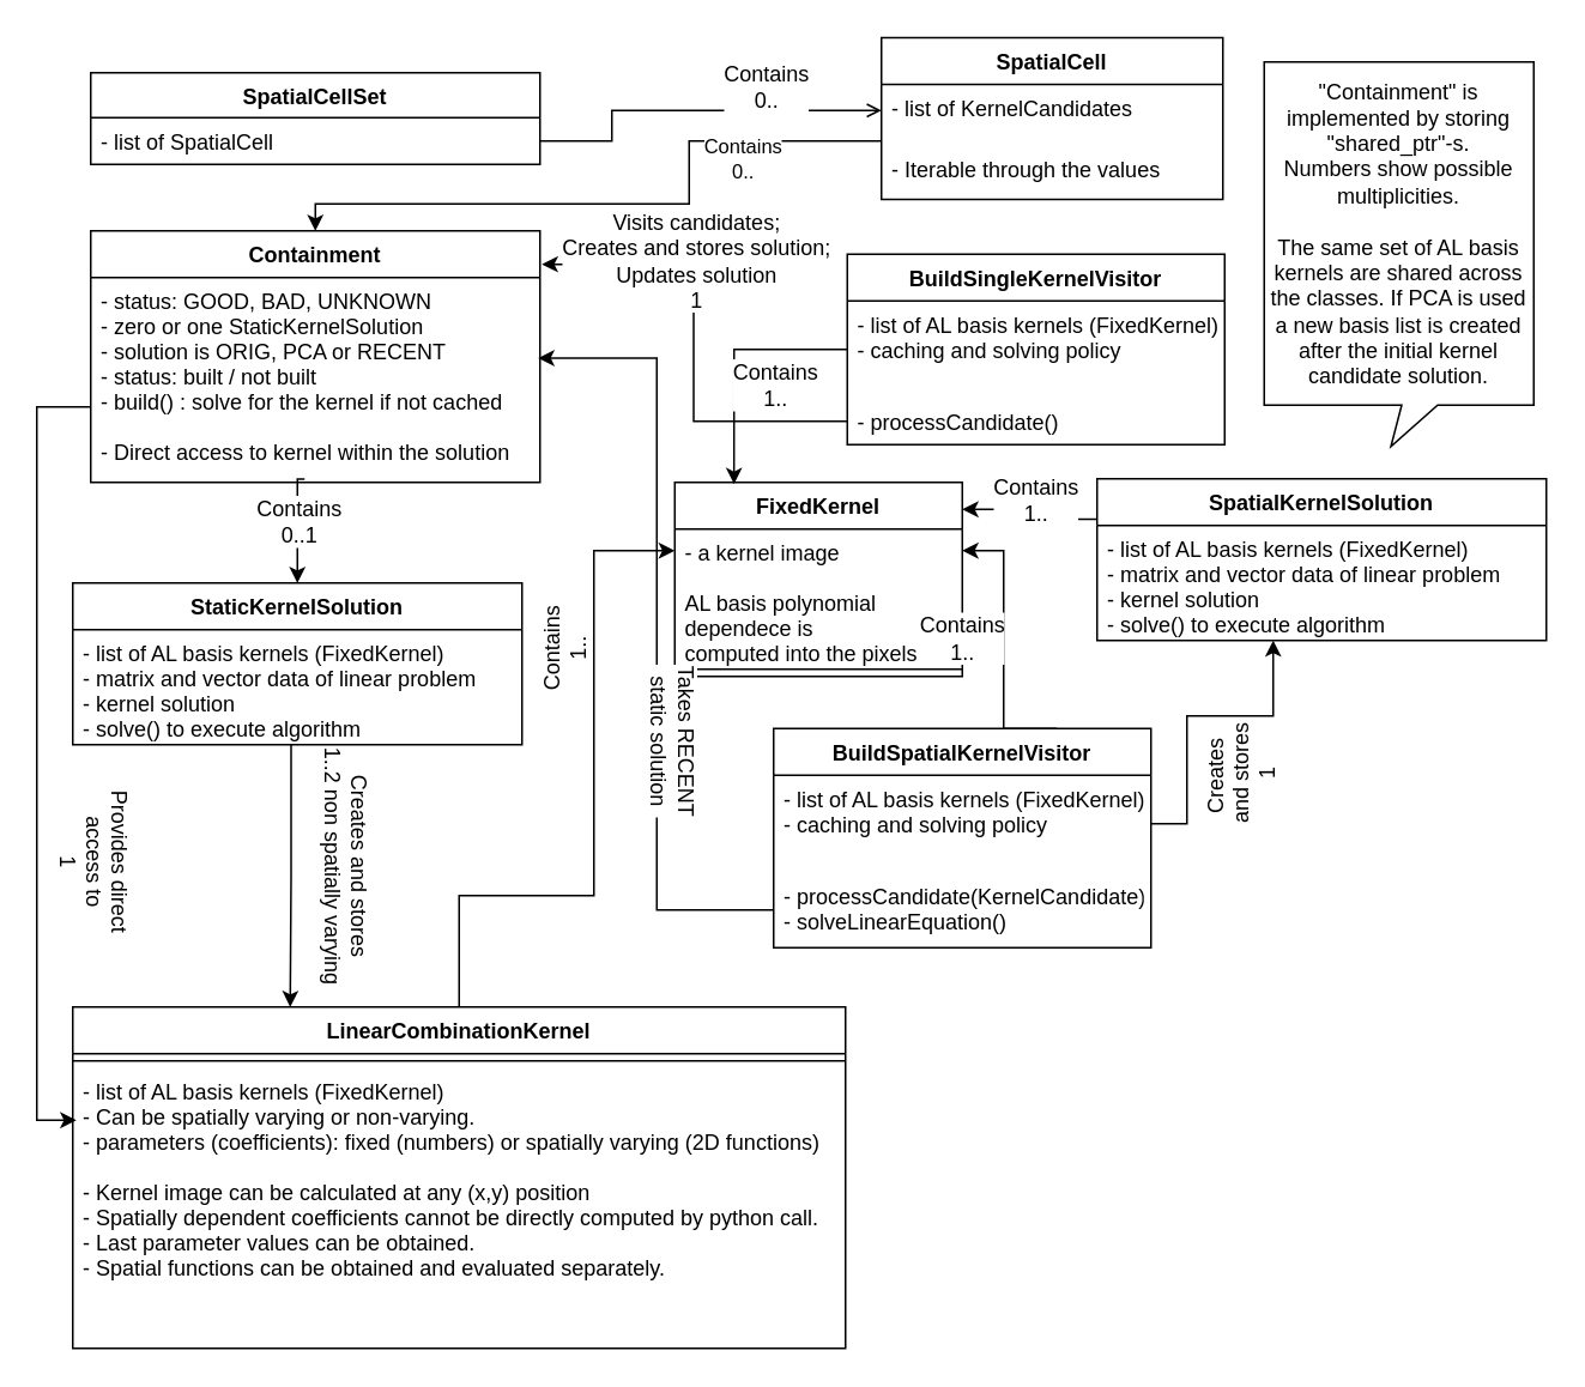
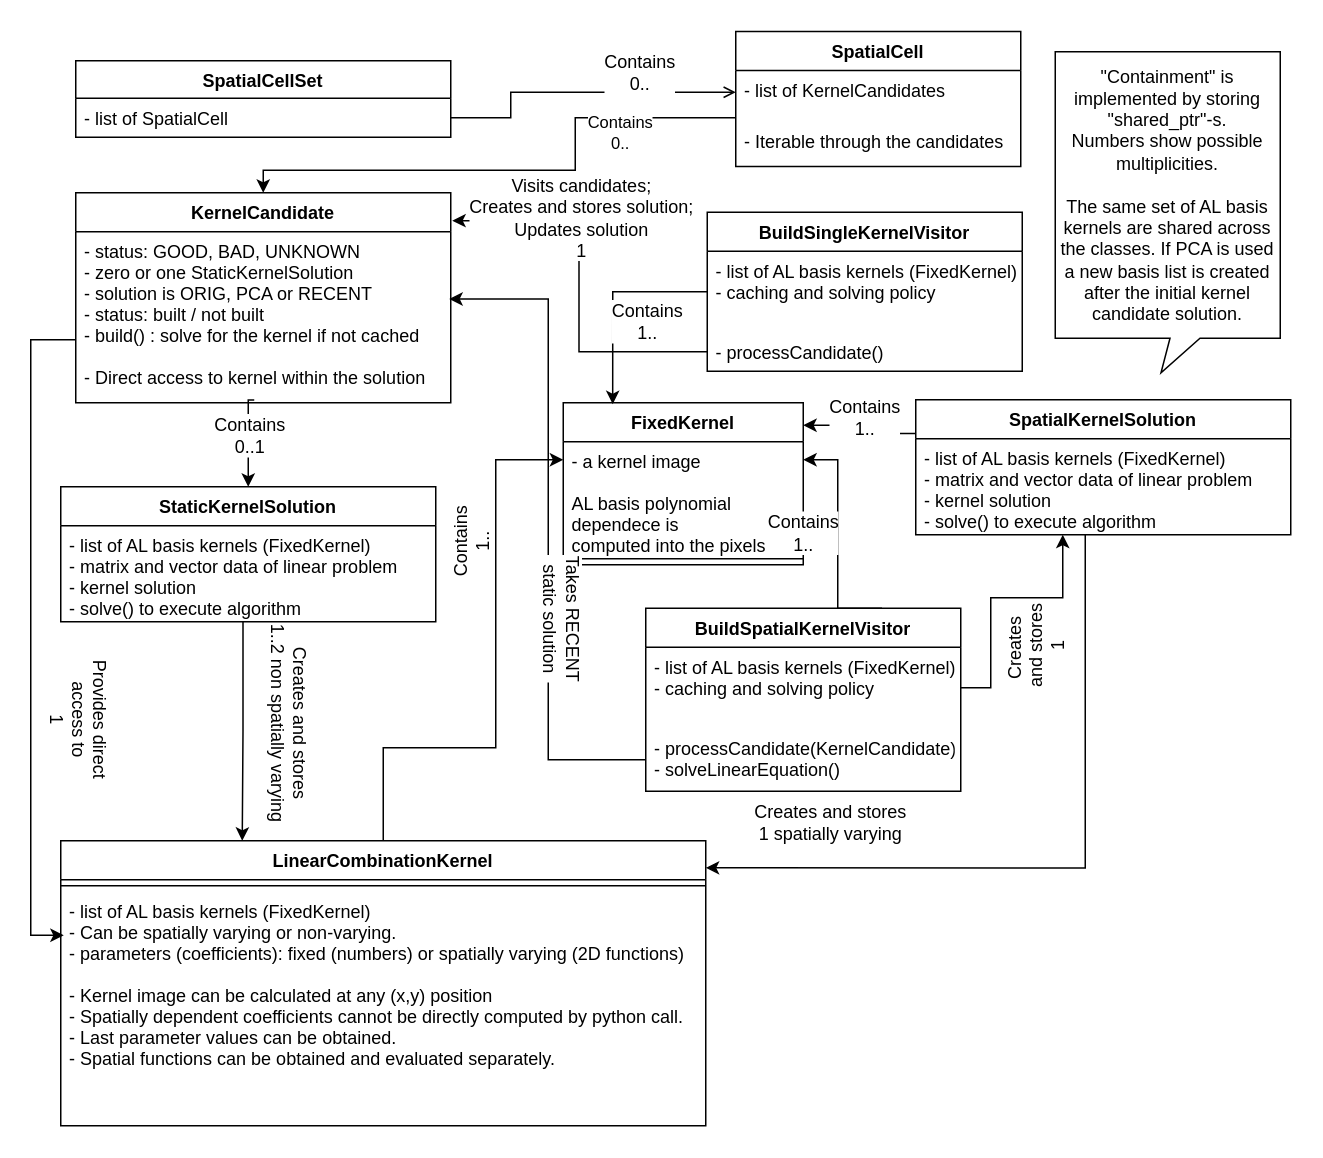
  <mxCell id="0" />
  <mxCell id="1" parent="0" />
  <mxCell id="2" value="SpatialCellSet" style="swimlane;fontStyle=1;align=center;verticalAlign=top;childLayout=stackLayout;horizontal=1;startSize=25;horizontalStack=0;resizeParent=1;resizeParentMax=0;resizeLast=0;collapsible=1;marginBottom=0;" parent="1" vertex="1"><mxGeometry x="50" y="40" width="250" height="51" as="geometry" /></mxCell>
  <mxCell id="3" value="- list of SpatialCell" style="text;strokeColor=none;fillColor=none;align=left;verticalAlign=top;spacingLeft=4;spacingRight=4;overflow=hidden;rotatable=0;points=[[0,0.5],[1,0.5]];portConstraint=eastwest;" parent="2" vertex="1"><mxGeometry y="25" width="250" height="26" as="geometry" /></mxCell>
- <mxCell id="4" value="Containment" style="swimlane;fontStyle=1;align=center;verticalAlign=top;childLayout=stackLayout;horizontal=1;startSize=26;horizontalStack=0;resizeParent=1;resizeParentMax=0;resizeLast=0;collapsible=1;marginBottom=0;" parent="1" vertex="1"><mxGeometry x="50" y="128" width="250" height="140" as="geometry" /></mxCell>
+ <mxCell id="4" value="KernelCandidate" style="swimlane;fontStyle=1;align=center;verticalAlign=top;childLayout=stackLayout;horizontal=1;startSize=26;horizontalStack=0;resizeParent=1;resizeParentMax=0;resizeLast=0;collapsible=1;marginBottom=0;" parent="1" vertex="1"><mxGeometry x="50" y="128" width="250" height="140" as="geometry" /></mxCell>
  <mxCell id="5" value="- status: GOOD, BAD, UNKNOWN&#10;- zero or one StaticKernelSolution&#10;- solution is ORIG, PCA or RECENT&#10;- status: built / not built&#10;- build() : solve for the kernel if not cached&#10;&#10;- Direct access to kernel within the solution&#10;&#10;" style="text;strokeColor=none;fillColor=none;align=left;verticalAlign=top;spacingLeft=4;spacingRight=4;overflow=hidden;rotatable=0;points=[[0,0.5],[1,0.5]];portConstraint=eastwest;" parent="4" vertex="1"><mxGeometry y="26" width="250" height="114" as="geometry" /></mxCell>
  <mxCell id="6" value="LinearCombinationKernel" style="swimlane;fontStyle=1;align=center;verticalAlign=top;childLayout=stackLayout;horizontal=1;startSize=26;horizontalStack=0;resizeParent=1;resizeParentMax=0;resizeLast=0;collapsible=1;marginBottom=0;" parent="1" vertex="1"><mxGeometry x="40" y="560" width="430" height="190" as="geometry" /></mxCell>
  <mxCell id="7" value="" style="line;strokeWidth=1;fillColor=none;align=left;verticalAlign=middle;spacingTop=-1;spacingLeft=3;spacingRight=3;rotatable=0;labelPosition=right;points=[];portConstraint=eastwest;" parent="6" vertex="1"><mxGeometry y="26" width="430" height="8" as="geometry" /></mxCell>
  <mxCell id="8" value="- list of AL basis kernels (FixedKernel)&#10;- Can be spatially varying or non-varying. &#10;- parameters (coefficients): fixed (numbers) or spatially varying (2D functions)&#10;&#10;- Kernel image can be calculated at any (x,y) position&#10;- Spatially dependent coefficients cannot be directly computed by python call.&#10;- Last parameter values can be obtained.&#10;- Spatial functions can be obtained and evaluated separately.&#10;&#10;" style="text;strokeColor=none;fillColor=none;align=left;verticalAlign=top;spacingLeft=4;spacingRight=4;overflow=hidden;rotatable=0;points=[[0,0.5],[1,0.5]];portConstraint=eastwest;" parent="6" vertex="1"><mxGeometry y="34" width="430" height="156" as="geometry" /></mxCell>
  <mxCell id="9" value="BuildSingleKernelVisitor" style="swimlane;fontStyle=1;align=center;verticalAlign=top;childLayout=stackLayout;horizontal=1;startSize=26;horizontalStack=0;resizeParent=1;resizeParentMax=0;resizeLast=0;collapsible=1;marginBottom=0;" parent="1" vertex="1"><mxGeometry x="471" y="141" width="210" height="106" as="geometry" /></mxCell>
  <mxCell id="10" value="- list of AL basis kernels (FixedKernel)&#10;- caching and solving policy&#10;" style="text;strokeColor=none;fillColor=none;align=left;verticalAlign=top;spacingLeft=4;spacingRight=4;overflow=hidden;rotatable=0;points=[[0,0.5],[1,0.5]];portConstraint=eastwest;" parent="9" vertex="1"><mxGeometry y="26" width="210" height="54" as="geometry" /></mxCell>
  <mxCell id="11" value="- processCandidate()" style="text;strokeColor=none;fillColor=none;align=left;verticalAlign=top;spacingLeft=4;spacingRight=4;overflow=hidden;rotatable=0;points=[[0,0.5],[1,0.5]];portConstraint=eastwest;" parent="9" vertex="1"><mxGeometry y="80" width="210" height="26" as="geometry" /></mxCell>
  <mxCell id="12" value="SpatialCell" style="swimlane;fontStyle=1;align=center;verticalAlign=top;childLayout=stackLayout;horizontal=1;startSize=26;horizontalStack=0;resizeParent=1;resizeParentMax=0;resizeLast=0;collapsible=1;marginBottom=0;" parent="1" vertex="1"><mxGeometry x="490" y="20.5" width="190" height="90" as="geometry"><mxRectangle x="430" y="37" width="125" height="26" as="alternateBounds" /></mxGeometry></mxCell>
  <mxCell id="13" value="- list of KernelCandidates&#10;" style="text;strokeColor=none;fillColor=none;align=left;verticalAlign=top;spacingLeft=4;spacingRight=4;overflow=hidden;rotatable=0;points=[[0,0.5],[1,0.5]];portConstraint=eastwest;" parent="12" vertex="1"><mxGeometry y="26" width="190" height="34" as="geometry" /></mxCell>
- <mxCell id="14" value="- Iterable through the values&#10;" style="text;strokeColor=none;fillColor=none;align=left;verticalAlign=top;spacingLeft=4;spacingRight=4;overflow=hidden;rotatable=0;points=[[0,0.5],[1,0.5]];portConstraint=eastwest;" parent="12" vertex="1"><mxGeometry y="60" width="190" height="30" as="geometry" /></mxCell>
+ <mxCell id="14" value="- Iterable through the candidates&#10;" style="text;strokeColor=none;fillColor=none;align=left;verticalAlign=top;spacingLeft=4;spacingRight=4;overflow=hidden;rotatable=0;points=[[0,0.5],[1,0.5]];portConstraint=eastwest;" parent="12" vertex="1"><mxGeometry y="60" width="190" height="30" as="geometry" /></mxCell>
  <mxCell id="15" value="StaticKernelSolution" style="swimlane;fontStyle=1;align=center;verticalAlign=top;childLayout=stackLayout;horizontal=1;startSize=26;horizontalStack=0;resizeParent=1;resizeParentMax=0;resizeLast=0;collapsible=1;marginBottom=0;" parent="1" vertex="1"><mxGeometry x="40" y="324" width="250" height="90" as="geometry" /></mxCell>
  <mxCell id="16" value="- list of AL basis kernels (FixedKernel)&#10;- matrix and vector data of linear problem&#10;- kernel solution&#10;- solve() to execute algorithm&#10;" style="text;strokeColor=none;fillColor=none;align=left;verticalAlign=top;spacingLeft=4;spacingRight=4;overflow=hidden;rotatable=0;points=[[0,0.5],[1,0.5]];portConstraint=eastwest;" parent="15" vertex="1"><mxGeometry y="26" width="250" height="64" as="geometry" /></mxCell>
  <mxCell id="17" value="FixedKernel" style="swimlane;fontStyle=1;align=center;verticalAlign=top;childLayout=stackLayout;horizontal=1;startSize=26;horizontalStack=0;resizeParent=1;resizeParentMax=0;resizeLast=0;collapsible=1;marginBottom=0;" parent="1" vertex="1"><mxGeometry x="375" y="268" width="160" height="108" as="geometry" /></mxCell>
  <mxCell id="18" value="- a kernel image&#10;&#10;AL basis polynomial &#10;dependece is&#10;computed into the pixels" style="text;strokeColor=none;fillColor=none;align=left;verticalAlign=top;spacingLeft=4;spacingRight=4;overflow=hidden;rotatable=0;points=[[0,0.5],[1,0.5]];portConstraint=eastwest;" parent="17" vertex="1"><mxGeometry y="26" width="160" height="74" as="geometry" /></mxCell>
  <mxCell id="19" value="" style="line;strokeWidth=1;fillColor=none;align=left;verticalAlign=middle;spacingTop=-1;spacingLeft=3;spacingRight=3;rotatable=0;labelPosition=right;points=[];portConstraint=eastwest;" parent="17" vertex="1"><mxGeometry y="100" width="160" height="8" as="geometry" /></mxCell>
  <mxCell id="20" style="edgeStyle=orthogonalEdgeStyle;rounded=0;orthogonalLoop=1;jettySize=auto;html=1;exitX=1;exitY=0.5;exitDx=0;exitDy=0;endArrow=open;" parent="1" source="3" target="13" edge="1"><mxGeometry relative="1" as="geometry"><Array as="points"><mxPoint x="340" y="78" /><mxPoint x="340" y="61" /></Array><mxPoint x="473" y="61" as="targetPoint" /></mxGeometry></mxCell>
  <mxCell id="21" value="Contains&lt;br&gt;0..&lt;br&gt;" style="text;html=1;resizable=0;points=[];align=center;verticalAlign=middle;labelBackgroundColor=#ffffff;" parent="20" vertex="1" connectable="0"><mxGeometry x="0.386" y="1" relative="1" as="geometry"><mxPoint x="-1" y="-13" as="offset" /></mxGeometry></mxCell>
  <mxCell id="22" style="edgeStyle=orthogonalEdgeStyle;rounded=0;orthogonalLoop=1;jettySize=auto;html=1;exitX=0;exitY=0.5;exitDx=0;exitDy=0;entryX=1.004;entryY=0.133;entryDx=0;entryDy=0;entryPerimeter=0;" parent="1" source="11" target="4" edge="1"><mxGeometry relative="1" as="geometry" /></mxCell>
  <mxCell id="23" value="Visits candidates;&lt;br&gt;Creates and stores solution;&lt;br&gt;Updates solution&lt;br&gt;1&lt;br&gt;" style="text;html=1;resizable=0;points=[];align=center;verticalAlign=middle;labelBackgroundColor=#ffffff;rotation=0;" parent="22" vertex="1" connectable="0"><mxGeometry x="0.345" y="-2" relative="1" as="geometry"><mxPoint x="1" as="offset" /></mxGeometry></mxCell>
  <mxCell id="24" style="edgeStyle=orthogonalEdgeStyle;rounded=0;orthogonalLoop=1;jettySize=auto;html=1;entryX=0.5;entryY=0;entryDx=0;entryDy=0;exitX=0.476;exitY=0.984;exitDx=0;exitDy=0;exitPerimeter=0;" parent="1" source="5" target="15" edge="1"><mxGeometry relative="1" as="geometry"><Array as="points"><mxPoint x="165" y="266" /></Array></mxGeometry></mxCell>
  <mxCell id="25" value="Contains&lt;br&gt;0..1&lt;br&gt;" style="text;html=1;resizable=0;points=[];align=center;verticalAlign=middle;labelBackgroundColor=#ffffff;" parent="24" vertex="1" connectable="0"><mxGeometry x="0.675" y="2" relative="1" as="geometry"><mxPoint x="-2" y="-25" as="offset" /></mxGeometry></mxCell>
  <mxCell id="26" value="Contains&lt;br&gt;0..&lt;br&gt;" style="edgeStyle=orthogonalEdgeStyle;rounded=0;orthogonalLoop=1;jettySize=auto;html=1;entryX=0.5;entryY=0;entryDx=0;entryDy=0;" parent="1" source="12" target="4" edge="1"><mxGeometry x="-0.578" y="10" relative="1" as="geometry"><mxPoint x="423" y="78" as="sourcePoint" /><Array as="points"><mxPoint x="383" y="78" /><mxPoint x="383" y="113" /><mxPoint x="175" y="113" /></Array><mxPoint as="offset" /></mxGeometry></mxCell>
  <mxCell id="27" value="BuildSpatialKernelVisitor" style="swimlane;fontStyle=1;align=center;verticalAlign=top;childLayout=stackLayout;horizontal=1;startSize=26;horizontalStack=0;resizeParent=1;resizeParentMax=0;resizeLast=0;collapsible=1;marginBottom=0;" parent="1" vertex="1"><mxGeometry x="430" y="405" width="210" height="122" as="geometry" /></mxCell>
  <mxCell id="28" value="- list of AL basis kernels (FixedKernel)&#10;- caching and solving policy&#10;" style="text;strokeColor=none;fillColor=none;align=left;verticalAlign=top;spacingLeft=4;spacingRight=4;overflow=hidden;rotatable=0;points=[[0,0.5],[1,0.5]];portConstraint=eastwest;" parent="27" vertex="1"><mxGeometry y="26" width="210" height="54" as="geometry" /></mxCell>
  <mxCell id="29" value="- processCandidate(KernelCandidate)&#10;- solveLinearEquation()&#10;" style="text;strokeColor=none;fillColor=none;align=left;verticalAlign=top;spacingLeft=4;spacingRight=4;overflow=hidden;rotatable=0;points=[[0,0.5],[1,0.5]];portConstraint=eastwest;" parent="27" vertex="1"><mxGeometry y="80" width="210" height="42" as="geometry" /></mxCell>
+ <mxCell id="30" value="Creates and stores&lt;br&gt;1 spatially varying&lt;br style=&quot;font-size: 12px&quot;&gt;" style="edgeStyle=orthogonalEdgeStyle;rounded=0;orthogonalLoop=1;jettySize=auto;html=1;entryX=1;entryY=0.095;entryDx=0;entryDy=0;fontSize=12;entryPerimeter=0;" parent="1" source="33" target="6" edge="1"><mxGeometry x="0.65" y="-30" relative="1" as="geometry"><mxPoint as="offset" /><Array as="points"><mxPoint x="723" y="578" /></Array></mxGeometry></mxCell>
  <mxCell id="31" style="edgeStyle=orthogonalEdgeStyle;rounded=0;orthogonalLoop=1;jettySize=auto;html=1;exitX=0;exitY=0.25;exitDx=0;exitDy=0;fontSize=12;" parent="1" source="33" edge="1"><mxGeometry relative="1" as="geometry"><Array as="points"><mxPoint x="558" y="289" /><mxPoint x="558" y="283" /></Array><mxPoint x="535" y="283" as="targetPoint" /></mxGeometry></mxCell>
  <mxCell id="32" value="Contains&lt;br&gt;1..&lt;br&gt;" style="text;html=1;resizable=0;points=[];align=center;verticalAlign=middle;labelBackgroundColor=#ffffff;fontSize=12;" parent="31" vertex="1" connectable="0"><mxGeometry x="-0.552" y="2" relative="1" as="geometry"><mxPoint x="-17" y="-13" as="offset" /></mxGeometry></mxCell>
  <mxCell id="33" value="SpatialKernelSolution" style="swimlane;fontStyle=1;align=center;verticalAlign=top;childLayout=stackLayout;horizontal=1;startSize=26;horizontalStack=0;resizeParent=1;resizeParentMax=0;resizeLast=0;collapsible=1;marginBottom=0;" parent="1" vertex="1"><mxGeometry x="610" y="266" width="250" height="90" as="geometry" /></mxCell>
  <mxCell id="34" value="- list of AL basis kernels (FixedKernel)&#10;- matrix and vector data of linear problem&#10;- kernel solution&#10;- solve() to execute algorithm&#10;" style="text;strokeColor=none;fillColor=none;align=left;verticalAlign=top;spacingLeft=4;spacingRight=4;overflow=hidden;rotatable=0;points=[[0,0.5],[1,0.5]];portConstraint=eastwest;" parent="33" vertex="1"><mxGeometry y="26" width="250" height="64" as="geometry" /></mxCell>
  <mxCell id="35" style="edgeStyle=orthogonalEdgeStyle;rounded=0;orthogonalLoop=1;jettySize=auto;html=1;exitX=0.5;exitY=0;exitDx=0;exitDy=0;" parent="1" source="6" edge="1"><mxGeometry relative="1" as="geometry"><Array as="points"><mxPoint x="255" y="498" /><mxPoint x="330" y="498" /><mxPoint x="330" y="306" /></Array><mxPoint x="375" y="306" as="targetPoint" /></mxGeometry></mxCell>
  <mxCell id="36" value="Contains&lt;br&gt;1..&lt;br&gt;" style="text;html=1;resizable=0;points=[];align=center;verticalAlign=middle;labelBackgroundColor=#ffffff;rotation=-90;" parent="35" vertex="1" connectable="0"><mxGeometry x="0.722" relative="1" as="geometry"><mxPoint x="-17" y="49" as="offset" /></mxGeometry></mxCell>
  <mxCell id="37" style="edgeStyle=orthogonalEdgeStyle;rounded=0;orthogonalLoop=1;jettySize=auto;html=1;exitX=0.75;exitY=0;exitDx=0;exitDy=0;" parent="1" source="27" edge="1"><mxGeometry relative="1" as="geometry"><Array as="points"><mxPoint x="558" y="306" /></Array><mxPoint x="535" y="306" as="targetPoint" /></mxGeometry></mxCell>
  <mxCell id="38" value="Contains&lt;br&gt;1..&lt;br&gt;" style="text;html=1;resizable=0;points=[];align=center;verticalAlign=middle;labelBackgroundColor=#ffffff;" parent="37" vertex="1" connectable="0"><mxGeometry x="0.286" y="1" relative="1" as="geometry"><mxPoint x="-23" y="16.5" as="offset" /></mxGeometry></mxCell>
  <mxCell id="39" style="edgeStyle=orthogonalEdgeStyle;rounded=0;orthogonalLoop=1;jettySize=auto;html=1;exitX=0;exitY=0.5;exitDx=0;exitDy=0;entryX=0.206;entryY=0.009;entryDx=0;entryDy=0;entryPerimeter=0;" parent="1" source="10" target="17" edge="1"><mxGeometry relative="1" as="geometry"><mxPoint x="400" y="268" as="targetPoint" /><Array as="points"><mxPoint x="408" y="194" /></Array></mxGeometry></mxCell>
  <mxCell id="40" value="Contains&lt;br&gt;1..&lt;br&gt;" style="text;html=1;resizable=0;points=[];align=center;verticalAlign=middle;labelBackgroundColor=#ffffff;" parent="39" vertex="1" connectable="0"><mxGeometry x="-0.271" y="3" relative="1" as="geometry"><mxPoint x="9" y="16" as="offset" /></mxGeometry></mxCell>
  <mxCell id="41" value="" style="edgeStyle=orthogonalEdgeStyle;rounded=0;orthogonalLoop=1;jettySize=auto;html=1;entryX=0.996;entryY=0.393;entryDx=0;entryDy=0;entryPerimeter=0;fontSize=12;" parent="1" source="29" target="5" edge="1"><mxGeometry x="-0.312" y="-20" relative="1" as="geometry"><mxPoint as="offset" /></mxGeometry></mxCell>
  <mxCell id="42" value="Takes RECENT&lt;br&gt;static solution&lt;br&gt;" style="text;html=1;resizable=0;points=[];align=center;verticalAlign=middle;labelBackgroundColor=#ffffff;fontSize=12;rotation=90;" parent="41" vertex="1" connectable="0"><mxGeometry x="-0.221" y="1" relative="1" as="geometry"><mxPoint x="11" y="11" as="offset" /></mxGeometry></mxCell>
  <mxCell id="43" style="edgeStyle=orthogonalEdgeStyle;rounded=0;orthogonalLoop=1;jettySize=auto;html=1;" parent="1" source="5" edge="1"><mxGeometry relative="1" as="geometry"><Array as="points"><mxPoint x="20" y="226" /><mxPoint x="20" y="623" /></Array><mxPoint x="42" y="623" as="targetPoint" /></mxGeometry></mxCell>
  <mxCell id="44" value="Provides direct&lt;br&gt;access to&lt;br&gt;1&lt;br&gt;" style="text;html=1;resizable=0;points=[];align=center;verticalAlign=middle;labelBackgroundColor=#ffffff;rotation=90;" parent="43" vertex="1" connectable="0"><mxGeometry x="0.1" y="3" relative="1" as="geometry"><mxPoint x="30" y="35" as="offset" /></mxGeometry></mxCell>
  <mxCell id="45" style="edgeStyle=orthogonalEdgeStyle;rounded=0;orthogonalLoop=1;jettySize=auto;html=1;" parent="1" source="28" edge="1"><mxGeometry relative="1" as="geometry"><mxPoint x="708" y="356" as="targetPoint" /><Array as="points"><mxPoint x="660" y="458" /><mxPoint x="660" y="398" /><mxPoint x="708" y="398" /></Array></mxGeometry></mxCell>
  <mxCell id="46" value="Creates&amp;nbsp;&lt;br&gt;and stores&lt;br&gt;1&lt;br&gt;" style="text;html=1;resizable=0;points=[];align=center;verticalAlign=middle;labelBackgroundColor=#ffffff;rotation=-90;" parent="45" vertex="1" connectable="0"><mxGeometry x="0.041" y="3" relative="1" as="geometry"><mxPoint x="21.5" y="36" as="offset" /></mxGeometry></mxCell>
  <mxCell id="47" value="&quot;Containment&quot; is implemented by storing &quot;shared_ptr&quot;-s.&lt;br&gt;Numbers show possible multiplicities.&lt;br&gt;&lt;br&gt;The same set of AL basis kernels are shared across the classes. If PCA is used&lt;br&gt;a new basis list is created after the initial kernel candidate solution.&lt;br&gt;" style="shape=callout;whiteSpace=wrap;html=1;perimeter=calloutPerimeter;position2=0.47;size=23;position=0.51;" parent="1" vertex="1"><mxGeometry x="703" y="34" width="150" height="214" as="geometry" /></mxCell>
  <mxCell id="48" style="edgeStyle=orthogonalEdgeStyle;rounded=0;orthogonalLoop=1;jettySize=auto;html=1;exitX=0.486;exitY=0.991;exitDx=0;exitDy=0;exitPerimeter=0;" parent="1" source="16" edge="1"><mxGeometry relative="1" as="geometry"><mxPoint x="161" y="560" as="targetPoint" /><Array as="points"><mxPoint x="162" y="487" /><mxPoint x="161" y="487" /></Array></mxGeometry></mxCell>
  <mxCell id="49" value="Creates and stores&lt;br&gt;1..2 non spatially varying" style="text;html=1;resizable=0;points=[];align=center;verticalAlign=middle;labelBackgroundColor=#ffffff;rotation=90;" parent="48" vertex="1" connectable="0"><mxGeometry x="-0.296" y="1" relative="1" as="geometry"><mxPoint x="30.5" y="15" as="offset" /></mxGeometry></mxCell>
